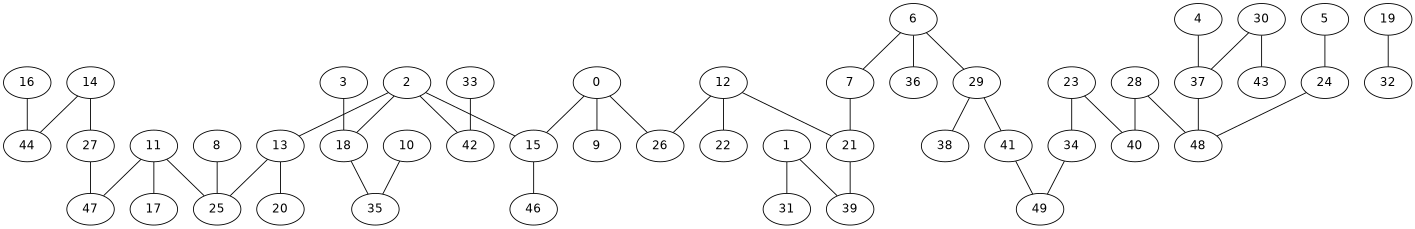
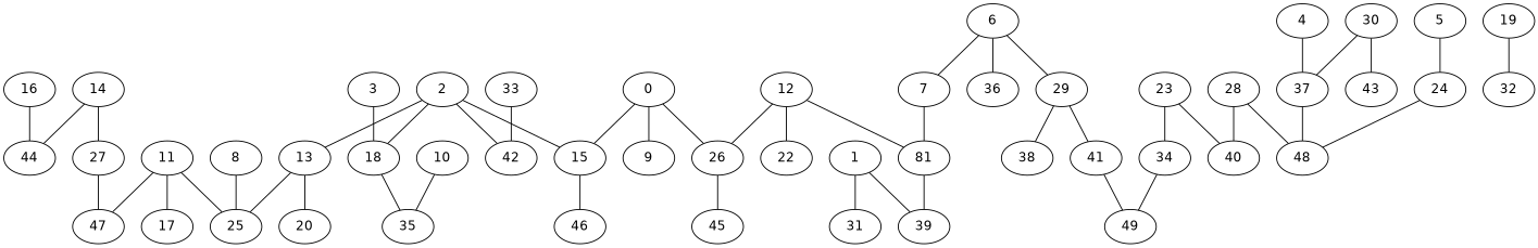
  graph {
    fontname="DejaVu Sans"
    node [fontname="DejaVu Sans"]
    edge [fontname="DejaVu Sans"]
    14
    44
    27
    47
    18
    35
    24
    48
    41
    49
    2
    13
    15
    42
    33
    20
    25
    46
    6
    29
    7
    36
    38
-   21
+   21 [label=81]
    12
    26
    22
    39
+   45
    16
    30
    37
    43
    19
    32
    28
    40
    23
    34
    11
    17
    0
    9
    4
    10
    5
    1
    31
    3
    8
    14 -- 44
    14 -- 27
    27 -- 47
    18 -- 35
    24 -- 48
    41 -- 49
    2 -- 18
    2 -- 13
    2 -- 15
    2 -- 42
    13 -- 20
    13 -- 25
    15 -- 46
    33 -- 42
    6 -- 29
    6 -- 7
    6 -- 36
    29 -- 41
    29 -- 38
    7 -- 21
    21 -- 39
    12 -- 21
    12 -- 26
    12 -- 22
+   26 -- 45
    16 -- 44
    30 -- 37
    30 -- 43
    37 -- 48
    19 -- 32
    28 -- 48
    28 -- 40
    23 -- 40
    23 -- 34
    34 -- 49
    11 -- 47
    11 -- 25
    11 -- 17
    0 -- 15
    0 -- 26
    0 -- 9
    4 -- 37
    10 -- 35
    5 -- 24
    1 -- 39
    1 -- 31
    3 -- 18
    8 -- 25
  }
